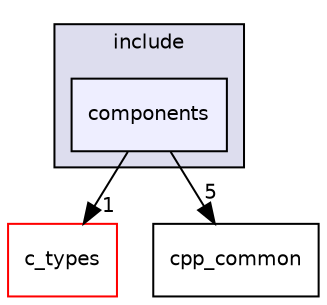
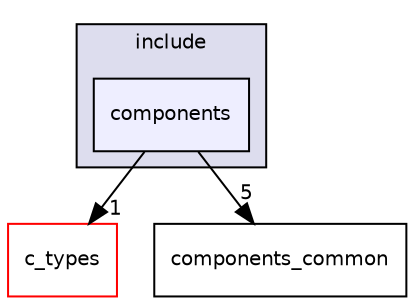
  digraph {
    compound=true
    node [fontname=Helvetica fontsize=10 shape=box style=filled]
    edge [labeldistance=1.5 labelfontname=Helvetica labelfontsize=10]
    n1 [fillcolor="#eeeeff" label=components pencolor=black]
    n2 [color=red fillcolor=white label=c_types]
-   n3 [label=cpp_common style=""]
+   n3 [label=components_common style=""]
    subgraph cluster_1 {
      bgcolor="#ddddee"
      fontname=Helvetica
      fontsize=10
      label=include
      pencolor=black
      n1
    }
    n1 -> n2 [headlabel=1]
    n1 -> n3 [headlabel=5]
  }
